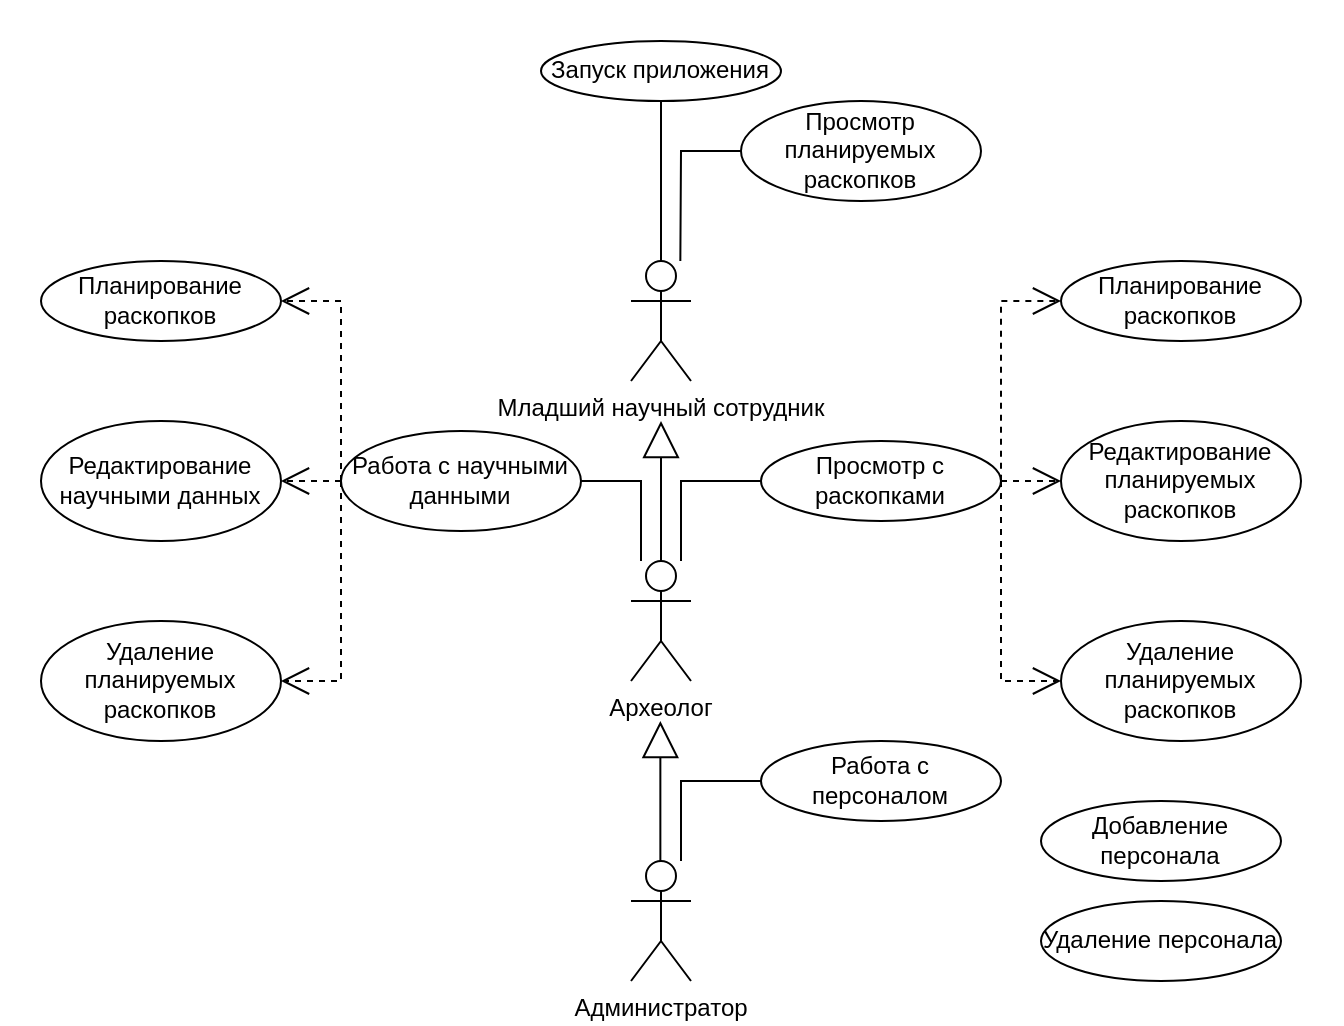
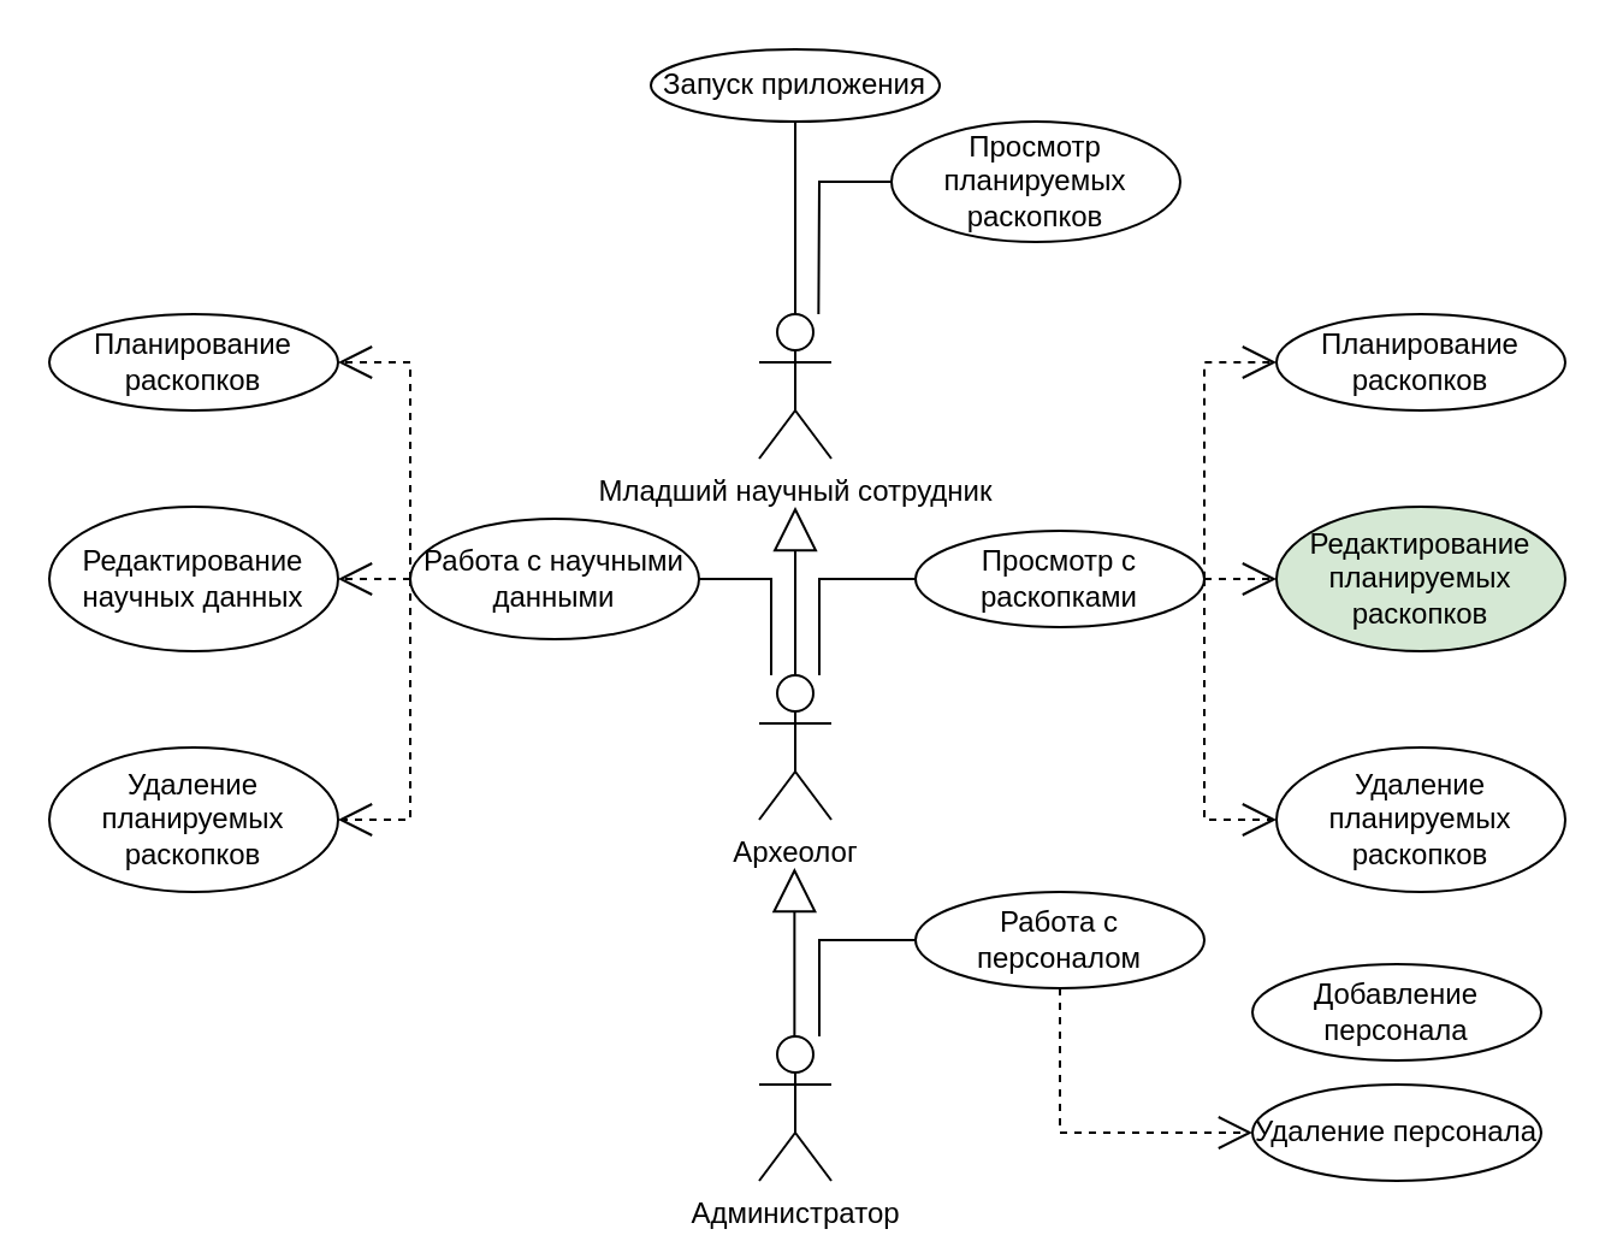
  <mxCell id="0" />
  <mxCell id="1" parent="0" />
  <mxCell id="2" value="Младший научный сотрудник" style="shape=umlActor;verticalLabelPosition=bottom;verticalAlign=top;html=1;outlineConnect=0;" vertex="1" parent="1"><mxGeometry x="315" y="130" width="30" height="60" as="geometry" /></mxCell>
  <mxCell id="3" value="" style="endArrow=none;html=1;rounded=0;entryX=0;entryY=0.5;entryDx=0;entryDy=0;" edge="1" parent="1" target="4"><mxGeometry width="50" height="50" relative="1" as="geometry"><mxPoint x="339.67" y="130" as="sourcePoint" /><mxPoint x="339.67" y="70" as="targetPoint" /><Array as="points"><mxPoint x="340" y="75" /></Array></mxGeometry></mxCell>
  <mxCell id="4" value="Просмотр планируемых раскопков" style="ellipse;whiteSpace=wrap;html=1;" vertex="1" parent="1"><mxGeometry x="370" y="50" width="120" height="50" as="geometry" /></mxCell>
  <mxCell id="5" value="Запуск приложения" style="ellipse;whiteSpace=wrap;html=1;" vertex="1" parent="1"><mxGeometry x="270" y="20" width="120" height="30" as="geometry" /></mxCell>
  <mxCell id="6" value="" style="endArrow=none;html=1;rounded=0;entryX=0.5;entryY=1;entryDx=0;entryDy=0;" edge="1" parent="1" target="5"><mxGeometry width="50" height="50" relative="1" as="geometry"><mxPoint x="330" y="130" as="sourcePoint" /><mxPoint x="330" y="0" as="targetPoint" /></mxGeometry></mxCell>
  <mxCell id="7" value="Археолог" style="shape=umlActor;verticalLabelPosition=bottom;verticalAlign=top;html=1;outlineConnect=0;" vertex="1" parent="1"><mxGeometry x="315" y="280" width="30" height="60" as="geometry" /></mxCell>
  <mxCell id="8" value="" style="endArrow=block;endSize=16;endFill=0;html=1;rounded=0;strokeColor=default;exitX=0.5;exitY=0;exitDx=0;exitDy=0;exitPerimeter=0;" edge="1" parent="1" source="7"><mxGeometry width="160" relative="1" as="geometry"><mxPoint x="330" y="320" as="sourcePoint" /><mxPoint x="330" y="210" as="targetPoint" /></mxGeometry></mxCell>
  <mxCell id="9" value="" style="endArrow=none;html=1;rounded=0;strokeColor=default;entryX=0;entryY=0.5;entryDx=0;entryDy=0;" edge="1" parent="1" target="10"><mxGeometry width="50" height="50" relative="1" as="geometry"><mxPoint x="340" y="280" as="sourcePoint" /><mxPoint x="380" y="240" as="targetPoint" /><Array as="points"><mxPoint x="340" y="240" /></Array></mxGeometry></mxCell>
  <mxCell id="10" value="Просмотр с раскопками" style="ellipse;whiteSpace=wrap;html=1;" vertex="1" parent="1"><mxGeometry x="380" y="220" width="120" height="40" as="geometry" /></mxCell>
  <mxCell id="11" value="" style="endArrow=open;endSize=12;dashed=1;html=1;rounded=0;strokeColor=default;entryX=0;entryY=0.5;entryDx=0;entryDy=0;" edge="1" parent="1" target="12"><mxGeometry width="160" relative="1" as="geometry"><mxPoint x="500" y="239.83" as="sourcePoint" /><mxPoint x="530" y="200" as="targetPoint" /><Array as="points"><mxPoint x="500" y="150" /></Array></mxGeometry></mxCell>
  <mxCell id="12" value="Планирование раскопков" style="ellipse;whiteSpace=wrap;html=1;" vertex="1" parent="1"><mxGeometry x="530" y="130" width="120" height="40" as="geometry" /></mxCell>
  <mxCell id="13" value="" style="endArrow=open;endSize=12;dashed=1;html=1;rounded=0;strokeColor=default;exitX=1;exitY=0.5;exitDx=0;exitDy=0;entryX=0;entryY=0.5;entryDx=0;entryDy=0;" edge="1" parent="1" source="10" target="14"><mxGeometry width="160" relative="1" as="geometry"><mxPoint x="510" y="249.83" as="sourcePoint" /><mxPoint x="540" y="240" as="targetPoint" /><Array as="points" /></mxGeometry></mxCell>
- <mxCell id="14" value="Редактирование планируемых раскопков" style="ellipse;whiteSpace=wrap;html=1;" vertex="1" parent="1"><mxGeometry x="530" y="210" width="120" height="60" as="geometry" /></mxCell>
+ <mxCell id="14" value="Редактирование планируемых раскопков" style="ellipse;whiteSpace=wrap;html=1;fillColor=#d5e8d4;" vertex="1" parent="1"><mxGeometry x="530" y="210" width="120" height="60" as="geometry" /></mxCell>
  <mxCell id="15" value="Удаление&lt;br&gt;планируемых раскопков" style="ellipse;whiteSpace=wrap;html=1;" vertex="1" parent="1"><mxGeometry x="530" y="310" width="120" height="60" as="geometry" /></mxCell>
  <mxCell id="16" value="" style="endArrow=open;endSize=12;dashed=1;html=1;rounded=0;strokeColor=default;exitX=1;exitY=0.5;exitDx=0;exitDy=0;entryX=0;entryY=0.5;entryDx=0;entryDy=0;" edge="1" parent="1" source="10" target="15"><mxGeometry width="160" relative="1" as="geometry"><mxPoint x="510" y="250" as="sourcePoint" /><mxPoint x="540" y="275" as="targetPoint" /><Array as="points"><mxPoint x="500" y="340" /></Array></mxGeometry></mxCell>
  <mxCell id="17" value="" style="endArrow=none;html=1;rounded=0;strokeColor=default;entryX=1;entryY=0.5;entryDx=0;entryDy=0;" edge="1" parent="1" target="18"><mxGeometry width="50" height="50" relative="1" as="geometry"><mxPoint x="320" y="280" as="sourcePoint" /><mxPoint x="315" y="240" as="targetPoint" /><Array as="points"><mxPoint x="320" y="240" /></Array></mxGeometry></mxCell>
  <mxCell id="18" value="Работа с научными данными" style="ellipse;whiteSpace=wrap;html=1;" vertex="1" parent="1"><mxGeometry x="170" y="215" width="120" height="50" as="geometry" /></mxCell>
  <mxCell id="19" value="" style="endArrow=open;endSize=12;dashed=1;html=1;rounded=0;strokeColor=default;exitX=0;exitY=0.5;exitDx=0;exitDy=0;entryX=1;entryY=0.5;entryDx=0;entryDy=0;" edge="1" parent="1" target="20" source="18"><mxGeometry width="160" relative="1" as="geometry"><mxPoint x="0" y="240" as="sourcePoint" /><mxPoint x="40" y="240" as="targetPoint" /><Array as="points" /></mxGeometry></mxCell>
- <mxCell id="20" value="Редактирование научными данных" style="ellipse;whiteSpace=wrap;html=1;" vertex="1" parent="1"><mxGeometry x="20" y="210" width="120" height="60" as="geometry" /></mxCell>
+ <mxCell id="20" value="Редактирование научных данных" style="ellipse;whiteSpace=wrap;html=1;" vertex="1" parent="1"><mxGeometry x="20" y="210" width="120" height="60" as="geometry" /></mxCell>
  <mxCell id="21" value="Удаление&lt;br&gt;планируемых раскопков" style="ellipse;whiteSpace=wrap;html=1;" vertex="1" parent="1"><mxGeometry x="20" y="310" width="120" height="60" as="geometry" /></mxCell>
  <mxCell id="22" value="Планирование раскопков" style="ellipse;whiteSpace=wrap;html=1;" vertex="1" parent="1"><mxGeometry x="20" y="130" width="120" height="40" as="geometry" /></mxCell>
  <mxCell id="23" value="" style="endArrow=open;endSize=12;dashed=1;html=1;rounded=0;strokeColor=default;exitX=0;exitY=0.5;exitDx=0;exitDy=0;entryX=1;entryY=0.5;entryDx=0;entryDy=0;" edge="1" parent="1" source="18" target="22"><mxGeometry width="160" relative="1" as="geometry"><mxPoint x="180" y="250" as="sourcePoint" /><mxPoint x="150" y="250" as="targetPoint" /><Array as="points"><mxPoint x="170" y="150" /></Array></mxGeometry></mxCell>
  <mxCell id="24" value="" style="endArrow=open;endSize=12;dashed=1;html=1;rounded=0;strokeColor=default;exitX=0;exitY=0.5;exitDx=0;exitDy=0;entryX=1;entryY=0.5;entryDx=0;entryDy=0;" edge="1" parent="1" source="18" target="21"><mxGeometry width="160" relative="1" as="geometry"><mxPoint x="180" y="250" as="sourcePoint" /><mxPoint x="150" y="170" as="targetPoint" /><Array as="points"><mxPoint x="170" y="340" /></Array></mxGeometry></mxCell>
  <mxCell id="25" value="" style="endArrow=block;endSize=16;endFill=0;html=1;rounded=0;strokeColor=default;exitX=0.5;exitY=0;exitDx=0;exitDy=0;exitPerimeter=0;" edge="1" parent="1"><mxGeometry width="160" relative="1" as="geometry"><mxPoint x="329.68" y="430" as="sourcePoint" /><mxPoint x="329.68" y="360" as="targetPoint" /></mxGeometry></mxCell>
  <mxCell id="26" value="Администратор" style="shape=umlActor;verticalLabelPosition=bottom;verticalAlign=top;html=1;outlineConnect=0;" vertex="1" parent="1"><mxGeometry x="315" y="430" width="30" height="60" as="geometry" /></mxCell>
  <mxCell id="27" value="" style="endArrow=none;html=1;rounded=0;strokeColor=default;entryX=0;entryY=0.5;entryDx=0;entryDy=0;" edge="1" parent="1" target="28"><mxGeometry width="50" height="50" relative="1" as="geometry"><mxPoint x="340" y="430" as="sourcePoint" /><mxPoint x="370" y="390" as="targetPoint" /><Array as="points"><mxPoint x="340" y="390" /></Array></mxGeometry></mxCell>
  <mxCell id="28" value="Работа с персоналом" style="ellipse;whiteSpace=wrap;html=1;" vertex="1" parent="1"><mxGeometry x="380" y="370" width="120" height="40" as="geometry" /></mxCell>
  <mxCell id="29" value="Добавление персонала" style="ellipse;whiteSpace=wrap;html=1;" vertex="1" parent="1"><mxGeometry x="520" y="400" width="120" height="40" as="geometry" /></mxCell>
  <mxCell id="30" value="Удаление персонала" style="ellipse;whiteSpace=wrap;html=1;" vertex="1" parent="1"><mxGeometry x="520" y="450" width="120" height="40" as="geometry" /></mxCell>
+ <mxCell id="31" value="" style="endArrow=open;endSize=12;dashed=1;html=1;rounded=0;strokeColor=default;entryX=0;entryY=0.5;entryDx=0;entryDy=0;exitX=0.5;exitY=1;exitDx=0;exitDy=0;" edge="1" parent="1" source="28" target="30"><mxGeometry width="160" relative="1" as="geometry"><mxPoint x="500" y="390" as="sourcePoint" /><mxPoint x="530" y="430" as="targetPoint" /><Array as="points"><mxPoint x="440" y="470" /></Array></mxGeometry></mxCell>
